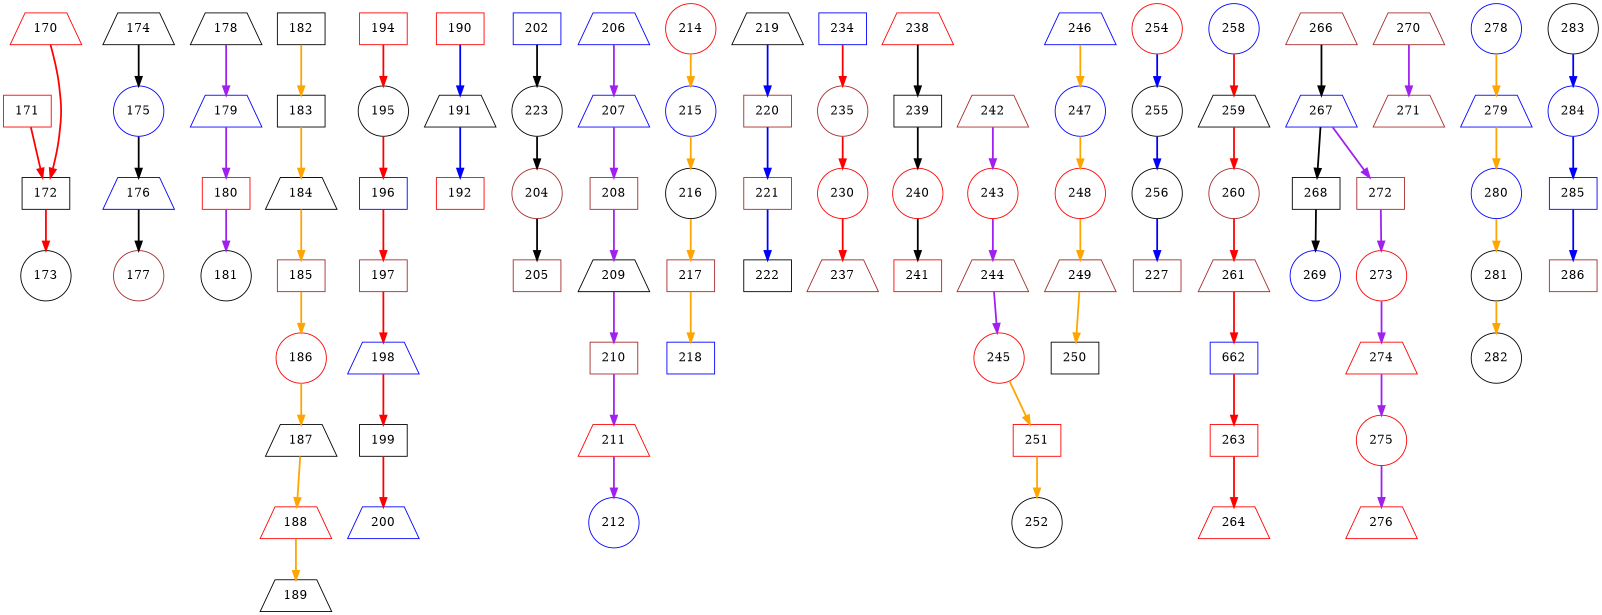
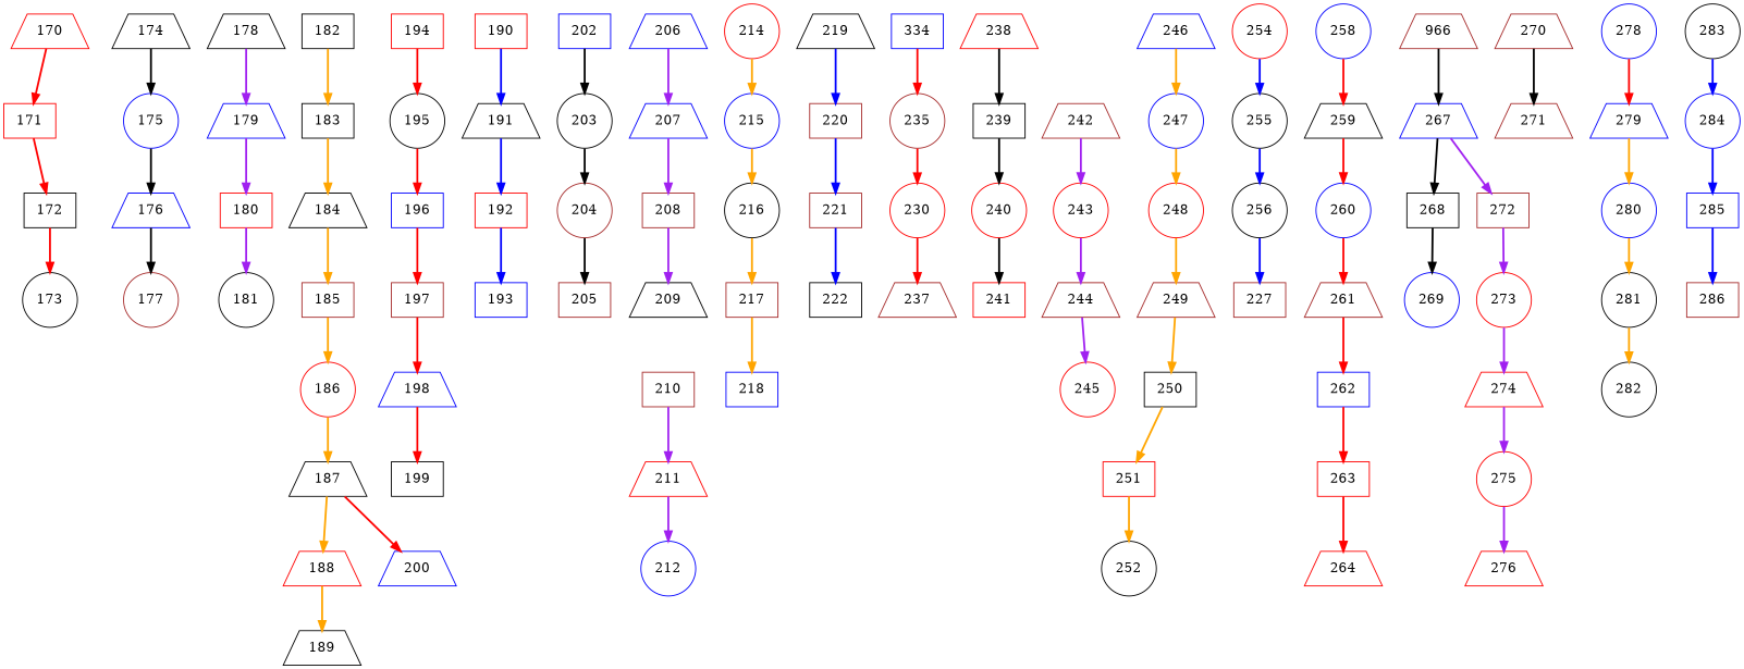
  digraph {
    node [color=black shape=box]
    edge [color=orange penwidth=2]
    170 [color=red shape=trapezium]
    171 [color=red]
    172
    173 [shape=circle]
    174 [shape=trapezium]
    175 [color=blue shape=circle]
    176 [color=blue shape=trapezium]
    177 [color=brown shape=circle]
    178 [shape=trapezium]
    179 [color=blue shape=trapezium]
    180 [color=red]
    181 [shape=circle]
    182
    183
    184 [shape=trapezium]
    185 [color=brown]
    186 [color=red shape=circle]
    187 [shape=trapezium]
    188 [color=red shape=trapezium]
    189 [shape=trapezium]
    190 [color=red]
    191 [shape=trapezium]
    192 [color=red]
+   193 [color=blue]
    194 [color=red]
    195 [shape=circle]
    196 [color=blue]
    197 [color=brown]
    198 [color=blue shape=trapezium]
    199
    200 [color=blue shape=trapezium]
    202 [color=blue]
-   203 [shape=circle label=223]
+   203 [shape=circle]
    204 [color=brown shape=circle]
    205 [color=brown]
    206 [color=blue shape=trapezium]
    207 [color=blue shape=trapezium]
    208 [color=brown]
    209 [shape=trapezium]
    210 [color=brown]
    211 [color=red shape=trapezium]
    212 [color=blue shape=circle]
    214 [color=red shape=circle]
    215 [color=blue shape=circle]
    216 [shape=circle]
    217 [color=brown]
    218 [color=blue]
    219 [shape=trapezium]
    220 [color=brown]
    221 [color=brown]
    222
-   234 [color=blue]
+   234 [color=blue label=334]
    235 [color=brown shape=circle]
    n54 [color=red label=230 shape=circle]
    237 [color=brown shape=trapezium]
    238 [color=red shape=trapezium]
    239
    240 [color=red shape=circle]
    241 [color=red]
    242 [color=brown shape=trapezium]
    243 [color=red shape=circle]
    244 [color=brown shape=trapezium]
    245 [color=red shape=circle]
    246 [color=blue shape=trapezium]
    247 [color=blue shape=circle]
    248 [color=red shape=circle]
    249 [color=brown shape=trapezium]
    250
    251 [color=red]
    252 [shape=circle]
    254 [color=red shape=circle]
    255 [shape=circle]
    256 [shape=circle]
    n74 [color=brown label=227]
    258 [color=blue shape=circle]
    259 [shape=trapezium]
-   260 [color=brown shape=circle]
+   260 [color=blue shape=circle]
    261 [color=brown shape=trapezium]
-   262 [color=blue label=662]
+   262 [color=blue]
    263 [color=red]
    264 [color=red shape=trapezium]
-   266 [color=brown shape=trapezium]
+   266 [color=brown shape=trapezium label=966]
    267 [color=blue shape=trapezium]
    268
    272 [color=brown]
    269 [color=blue shape=circle]
    270 [color=brown shape=trapezium]
    271 [color=brown shape=trapezium]
    273 [color=red shape=circle]
    274 [color=red shape=trapezium]
    275 [color=red shape=circle]
    276 [color=red shape=trapezium]
    278 [color=blue shape=circle]
    279 [color=blue shape=trapezium]
    280 [color=blue shape=circle]
    281 [shape=circle]
    282 [shape=circle]
    283 [shape=circle]
    284 [color=blue shape=circle]
    285 [color=blue]
    286 [color=brown]
-   170 -> 172 [color=red]
+   170 -> 171 [color=red]
    171 -> 172 [color=red]
    172 -> 173 [color=red]
    174 -> 175 [color=black]
    175 -> 176 [color=black]
    176 -> 177 [color=black]
    178 -> 179 [color=purple]
    179 -> 180 [color=purple]
    180 -> 181 [color=purple]
    182 -> 183
    183 -> 184
    184 -> 185
    185 -> 186
    186 -> 187
    187 -> 188
    188 -> 189
    190 -> 191 [color=blue]
    191 -> 192 [color=blue]
+   192 -> 193 [color=blue]
    194 -> 195 [color=red]
    195 -> 196 [color=red]
    196 -> 197 [color=red]
    197 -> 198 [color=red]
    198 -> 199 [color=red]
-   199 -> 200 [color=red]
+   187 -> 200 [color=red]
    202 -> 203 [color=black]
    203 -> 204 [color=black]
    204 -> 205 [color=black]
    206 -> 207 [color=purple]
    207 -> 208 [color=purple]
    208 -> 209 [color=purple]
-   209 -> 210 [color=purple]
    210 -> 211 [color=purple]
    211 -> 212 [color=purple]
    214 -> 215
    215 -> 216
    216 -> 217
    217 -> 218
    219 -> 220 [color=blue]
    220 -> 221 [color=blue]
    221 -> 222 [color=blue]
    234 -> 235 [color=red]
    235 -> n54 [color=red]
    n54 -> 237 [color=red]
    238 -> 239 [color=black]
    239 -> 240 [color=black]
    240 -> 241 [color=black]
    242 -> 243 [color=purple]
    243 -> 244 [color=purple]
    244 -> 245 [color=purple]
    246 -> 247
    247 -> 248
    248 -> 249
    249 -> 250
-   245 -> 251
+   250 -> 251
    251 -> 252
    254 -> 255 [color=blue]
    255 -> 256 [color=blue]
    256 -> n74 [color=blue]
    258 -> 259 [color=red]
    259 -> 260 [color=red]
    260 -> 261 [color=red]
    261 -> 262 [color=red]
    262 -> 263 [color=red]
    263 -> 264 [color=red]
    266 -> 267 [color=black]
    267 -> 268 [color=black]
    267 -> 272 [color=purple]
    268 -> 269 [color=black]
    272 -> 273 [color=purple]
-   270 -> 271 [color=purple]
+   270 -> 271 [color=black]
    273 -> 274 [color=purple]
    274 -> 275 [color=purple]
    275 -> 276 [color=purple]
-   278 -> 279
+   278 -> 279 [color=red]
    279 -> 280
    280 -> 281
    281 -> 282
    283 -> 284 [color=blue]
    284 -> 285 [color=blue]
    285 -> 286 [color=blue]
  }
